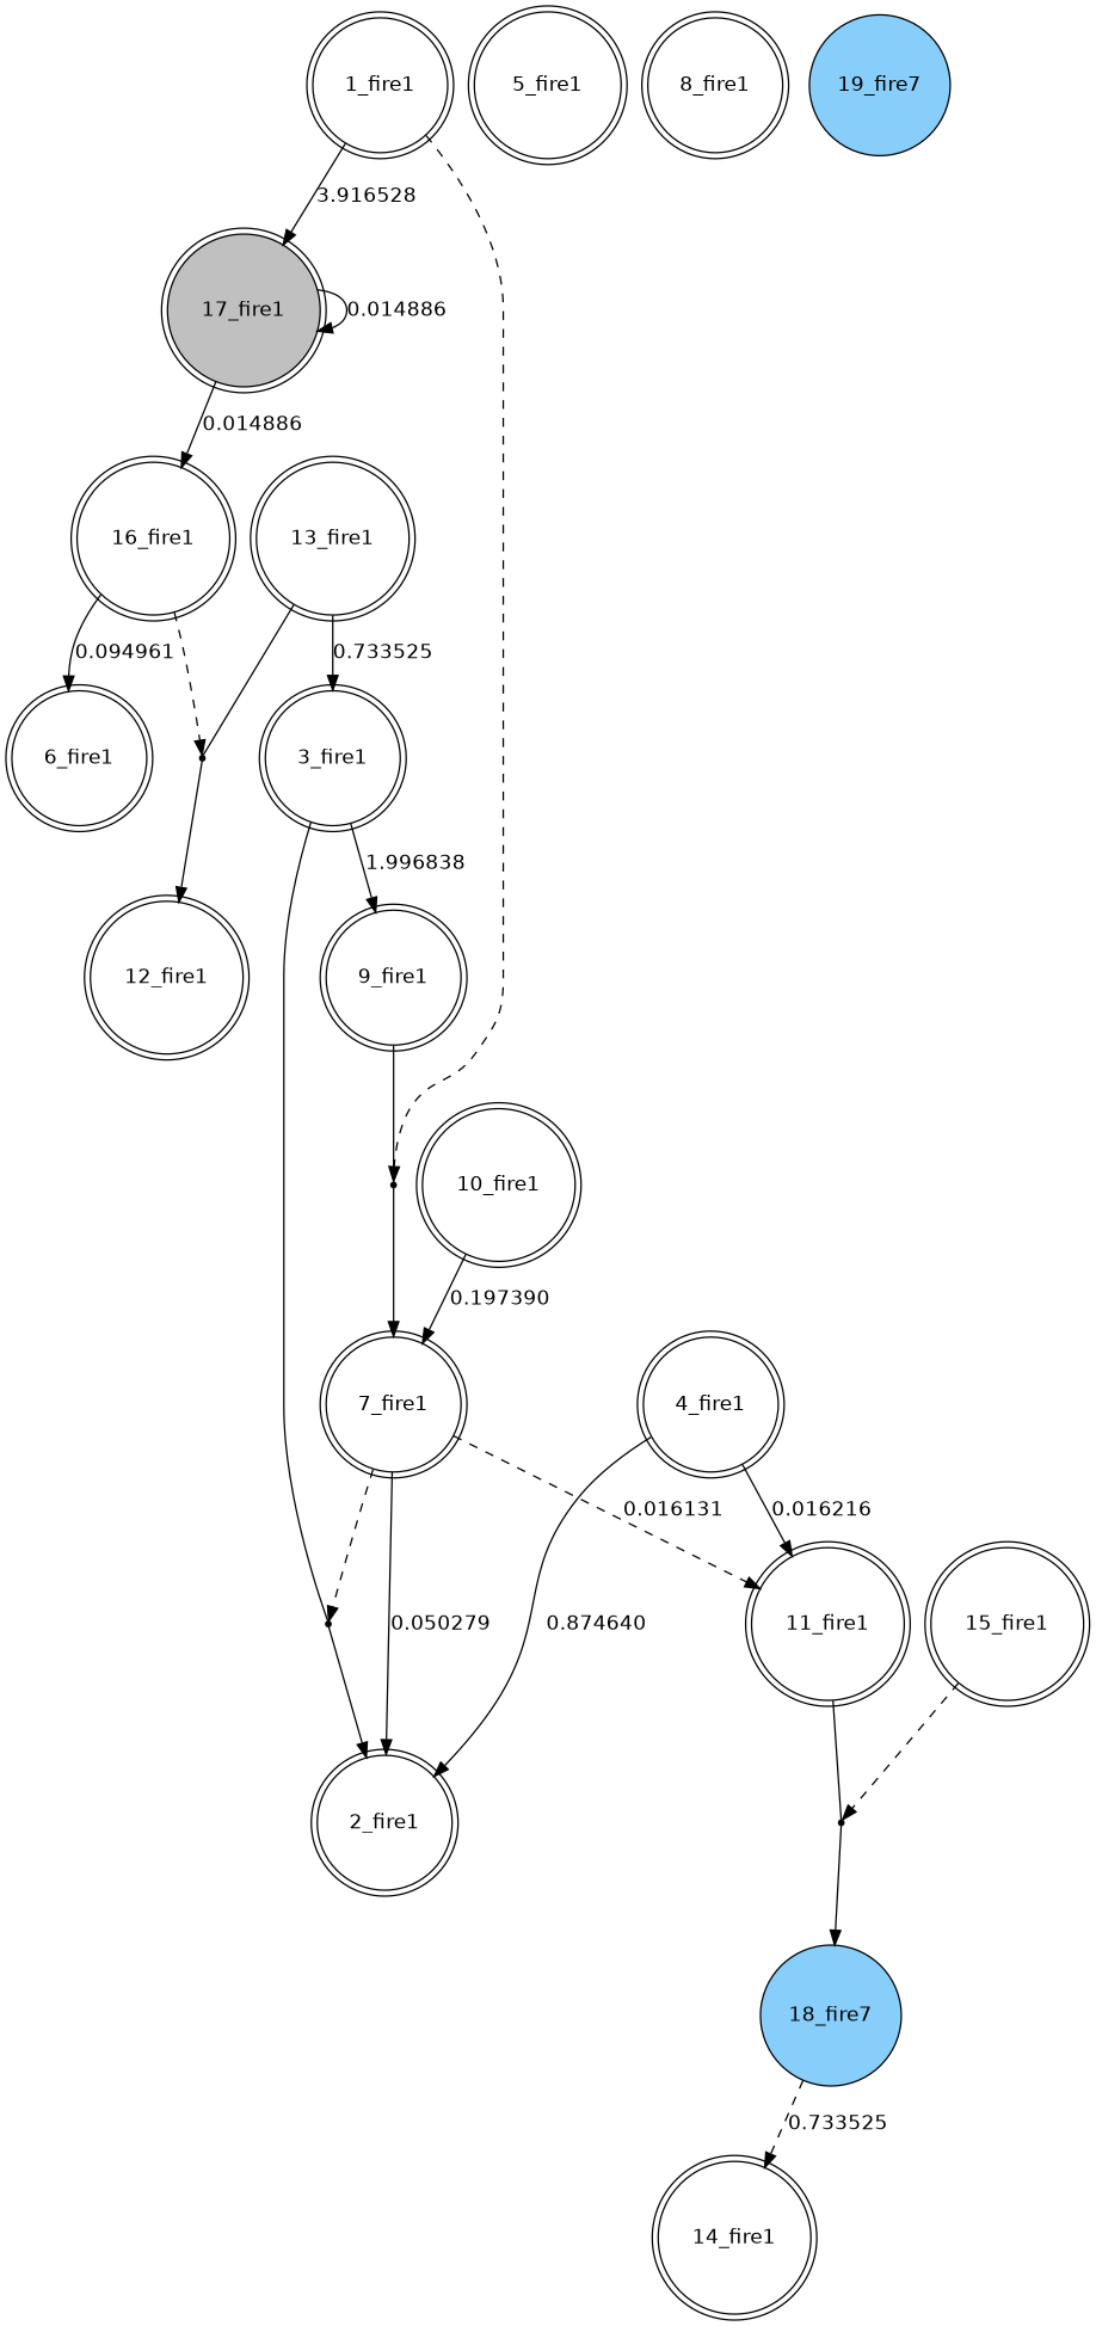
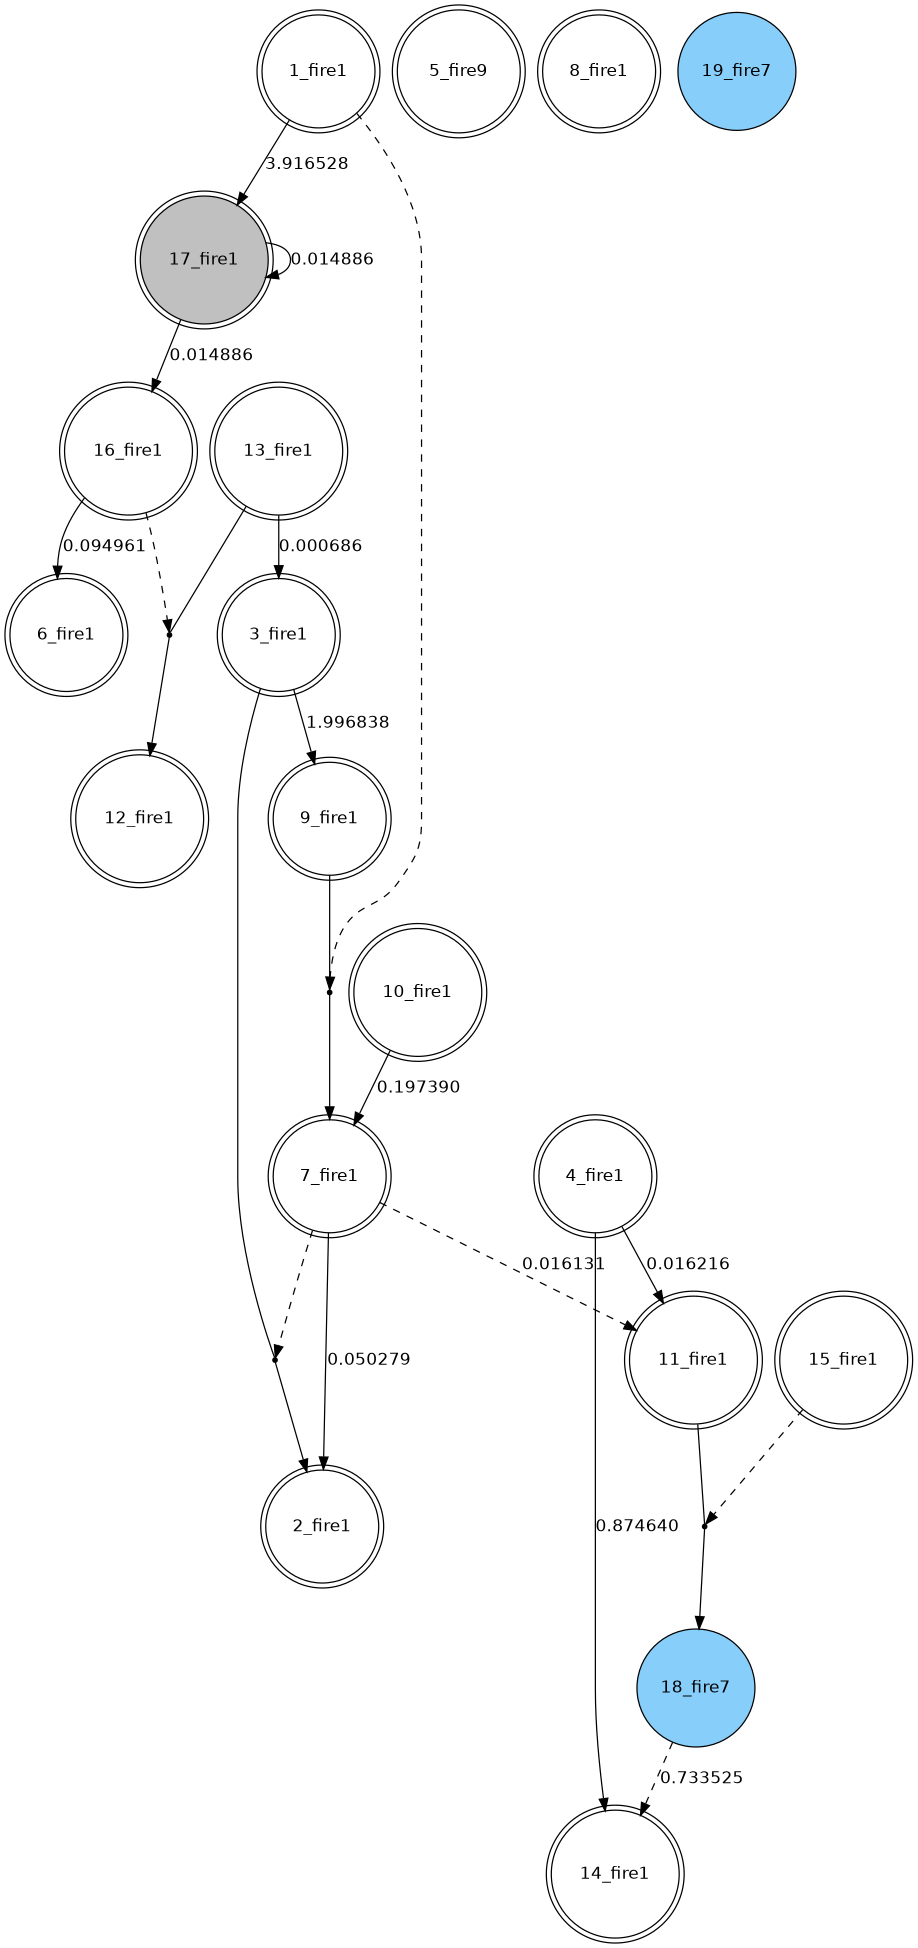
  digraph {
    fontname="DejaVu Sans"
    node [fontname="DejaVu Sans" shape=doublecircle]
    edge [fontname="DejaVu Sans"]
    n1 [label="1_fire1"]
    n2 [fillcolor=gray label="17_fire1" style=filled]
    20 [shape=point]
    n4 [label="16_fire1"]
    n5 [label="7_fire1"]
    n6 [label="2_fire1"]
    n7 [label="3_fire1"]
    n8 [label="9_fire1"]
    21 [shape=point]
    n10 [label="4_fire1"]
    n11 [label="11_fire1"]
    n12 [label="14_fire1"]
    22 [shape=point]
-   n14 [label="5_fire1"]
+   n14 [label="5_fire9"]
    n15 [label="6_fire1"]
    n16 [label="8_fire1"]
    n17 [label="10_fire1"]
    n18 [fillcolor=lightskyblue label="18_fire7" shape=circle style=filled]
    n19 [label="12_fire1"]
    n20 [label="13_fire1"]
    23 [shape=point]
    n22 [label="15_fire1"]
    n23 [fillcolor=lightskyblue label="19_fire7" shape=circle style=filled]
    n1 -> n2 [label=3.916528]
    n1 -> 20 [style=dashed]
    n2 -> n2 [label=0.014886]
    n2 -> n4 [label=0.014886]
    20 -> n5
    n4 -> n15 [label=0.094961]
    n4 -> 23 [style=dashed]
    n5 -> n6 [label=0.050279]
    n5 -> 21 [style=dashed]
    n5 -> n11 [label=0.016131 style=dashed]
    n7 -> n8 [label=1.996838]
    n7 -> 21 [dir=none]
    n8 -> 20 [dir=none]
    21 -> n6
    n10 -> n11 [label=0.016216]
-   n10 -> n6 [label=0.874640]
+   n10 -> n12 [label=0.874640]
    n11 -> 22 [dir=none]
    22 -> n18
    n17 -> n5 [label=0.197390]
    n18 -> n12 [label=0.733525 style=dashed]
-   n20 -> n7 [label=0.733525]
+   n20 -> n7 [label=0.000686]
    n20 -> 23 [dir=none]
    23 -> n19
    n22 -> 22 [style=dashed]
  }
